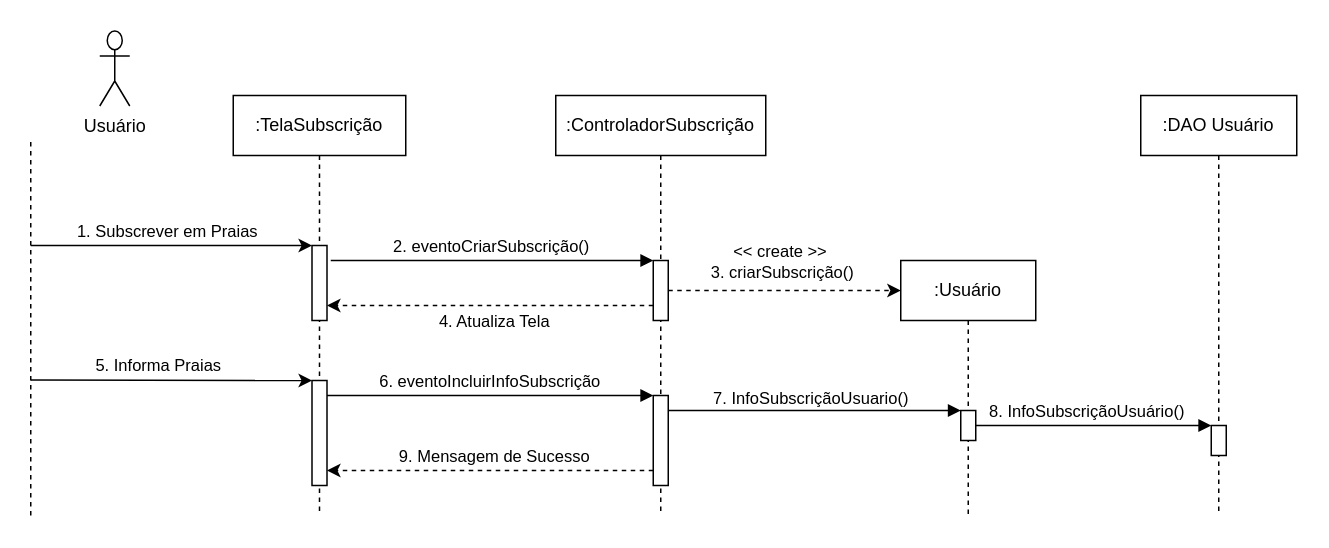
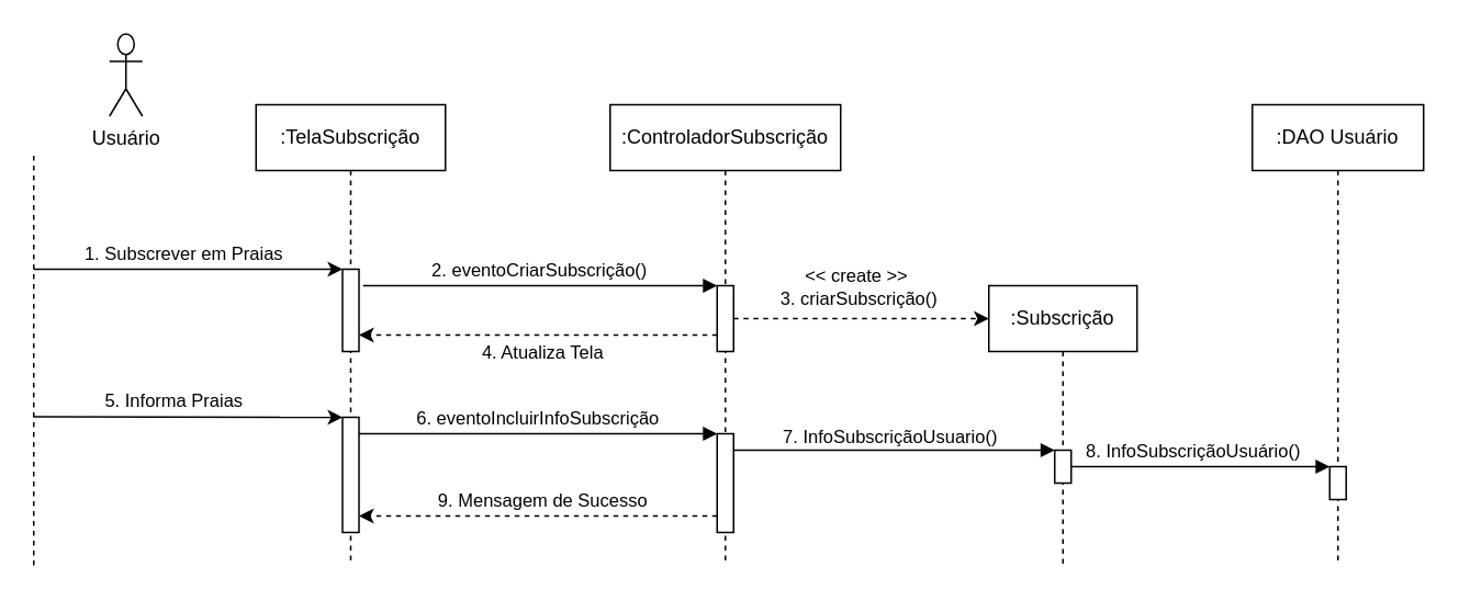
  <mxCell id="0" />
  <mxCell id="1" parent="0" />
  <mxCell id="2" value=":TelaSubscrição" style="shape=umlLifeline;perimeter=lifelinePerimeter;whiteSpace=wrap;html=1;container=0;dropTarget=0;collapsible=0;recursiveResize=0;outlineConnect=0;portConstraint=eastwest;newEdgeStyle={&quot;edgeStyle&quot;:&quot;elbowEdgeStyle&quot;,&quot;elbow&quot;:&quot;vertical&quot;,&quot;curved&quot;:0,&quot;rounded&quot;:0};" parent="1" vertex="1"><mxGeometry x="155" y="63" width="115" height="280" as="geometry" /></mxCell>
  <mxCell id="3" value="" style="html=1;points=[];perimeter=orthogonalPerimeter;outlineConnect=0;targetShapes=umlLifeline;portConstraint=eastwest;newEdgeStyle={&quot;edgeStyle&quot;:&quot;elbowEdgeStyle&quot;,&quot;elbow&quot;:&quot;vertical&quot;,&quot;curved&quot;:0,&quot;rounded&quot;:0};" parent="2" vertex="1"><mxGeometry x="52.5" y="100" width="10" height="50" as="geometry" /></mxCell>
  <mxCell id="4" value="" style="html=1;points=[];perimeter=orthogonalPerimeter;outlineConnect=0;targetShapes=umlLifeline;portConstraint=eastwest;newEdgeStyle={&quot;edgeStyle&quot;:&quot;elbowEdgeStyle&quot;,&quot;elbow&quot;:&quot;vertical&quot;,&quot;curved&quot;:0,&quot;rounded&quot;:0};" parent="2" vertex="1"><mxGeometry x="52.5" y="190" width="10" height="70" as="geometry" /></mxCell>
  <mxCell id="5" value="" style="endArrow=classic;html=1;rounded=0;" parent="2" edge="1" target="4"><mxGeometry width="50" height="50" relative="1" as="geometry"><mxPoint x="-135" y="189.71" as="sourcePoint" /><mxPoint x="35" y="190" as="targetPoint" /></mxGeometry></mxCell>
  <mxCell id="6" value="5. Informa Praias" style="edgeLabel;html=1;align=center;verticalAlign=middle;resizable=0;points=[];" parent="5" vertex="1" connectable="0"><mxGeometry x="-0.093" y="-1" relative="1" as="geometry"><mxPoint y="-11" as="offset" /></mxGeometry></mxCell>
  <mxCell id="7" value=":ControladorSubscrição" style="shape=umlLifeline;perimeter=lifelinePerimeter;whiteSpace=wrap;html=1;container=0;dropTarget=0;collapsible=0;recursiveResize=0;outlineConnect=0;portConstraint=eastwest;newEdgeStyle={&quot;edgeStyle&quot;:&quot;elbowEdgeStyle&quot;,&quot;elbow&quot;:&quot;vertical&quot;,&quot;curved&quot;:0,&quot;rounded&quot;:0};" parent="1" vertex="1"><mxGeometry x="370" y="63" width="140" height="280" as="geometry" /></mxCell>
  <mxCell id="8" value="" style="html=1;points=[];perimeter=orthogonalPerimeter;outlineConnect=0;targetShapes=umlLifeline;portConstraint=eastwest;newEdgeStyle={&quot;edgeStyle&quot;:&quot;elbowEdgeStyle&quot;,&quot;elbow&quot;:&quot;vertical&quot;,&quot;curved&quot;:0,&quot;rounded&quot;:0};" parent="7" vertex="1"><mxGeometry x="65" y="110" width="10" height="40" as="geometry" /></mxCell>
  <mxCell id="9" value="" style="html=1;points=[];perimeter=orthogonalPerimeter;outlineConnect=0;targetShapes=umlLifeline;portConstraint=eastwest;newEdgeStyle={&quot;edgeStyle&quot;:&quot;elbowEdgeStyle&quot;,&quot;elbow&quot;:&quot;vertical&quot;,&quot;curved&quot;:0,&quot;rounded&quot;:0};" parent="7" vertex="1"><mxGeometry x="65" y="200" width="10" height="60" as="geometry" /></mxCell>
  <mxCell id="10" value="2. eventoCriarSubscrição()" style="html=1;verticalAlign=bottom;endArrow=block;edgeStyle=elbowEdgeStyle;elbow=vertical;curved=0;rounded=0;" parent="1" edge="1"><mxGeometry x="-0.009" relative="1" as="geometry"><mxPoint x="220" y="173" as="sourcePoint" /><Array as="points"><mxPoint x="320" y="173" /></Array><mxPoint x="435" y="173" as="targetPoint" /><mxPoint as="offset" /></mxGeometry></mxCell>
  <mxCell id="11" value="" style="endArrow=none;dashed=1;html=1;rounded=0;" parent="1" edge="1"><mxGeometry width="50" height="50" relative="1" as="geometry"><mxPoint x="20" y="343" as="sourcePoint" /><mxPoint x="20" y="93" as="targetPoint" /></mxGeometry></mxCell>
  <mxCell id="12" value="Usuário" style="shape=umlActor;verticalLabelPosition=bottom;verticalAlign=top;html=1;outlineConnect=0;" parent="1" vertex="1"><mxGeometry x="66" y="20" width="20" height="50" as="geometry" /></mxCell>
  <mxCell id="13" value="" style="endArrow=classic;html=1;rounded=0;" parent="1" target="3" edge="1"><mxGeometry width="50" height="50" relative="1" as="geometry"><mxPoint x="20" y="163" as="sourcePoint" /><mxPoint x="170" y="173" as="targetPoint" /></mxGeometry></mxCell>
  <mxCell id="14" value="1. Subscrever em Praias" style="edgeLabel;html=1;align=center;verticalAlign=middle;resizable=0;points=[];" parent="13" vertex="1" connectable="0"><mxGeometry x="-0.093" y="-1" relative="1" as="geometry"><mxPoint x="5" y="-11" as="offset" /></mxGeometry></mxCell>
  <mxCell id="15" value=":DAO Usuário" style="shape=umlLifeline;perimeter=lifelinePerimeter;whiteSpace=wrap;html=1;container=0;dropTarget=0;collapsible=0;recursiveResize=0;outlineConnect=0;portConstraint=eastwest;newEdgeStyle={&quot;edgeStyle&quot;:&quot;elbowEdgeStyle&quot;,&quot;elbow&quot;:&quot;vertical&quot;,&quot;curved&quot;:0,&quot;rounded&quot;:0};" parent="1" vertex="1"><mxGeometry x="760" y="63" width="104" height="280" as="geometry" /></mxCell>
  <mxCell id="16" value="" style="html=1;points=[];perimeter=orthogonalPerimeter;outlineConnect=0;targetShapes=umlLifeline;portConstraint=eastwest;newEdgeStyle={&quot;edgeStyle&quot;:&quot;elbowEdgeStyle&quot;,&quot;elbow&quot;:&quot;vertical&quot;,&quot;curved&quot;:0,&quot;rounded&quot;:0};" vertex="1" parent="15"><mxGeometry x="47" y="220" width="10" height="20" as="geometry" /></mxCell>
  <mxCell id="17" value="" style="endArrow=classic;html=1;rounded=0;dashed=1;" parent="1" edge="1"><mxGeometry width="50" height="50" relative="1" as="geometry"><mxPoint x="445" y="193" as="sourcePoint" /><mxPoint x="600" y="193" as="targetPoint" /><Array as="points"><mxPoint x="530" y="193" /></Array></mxGeometry></mxCell>
  <mxCell id="18" value="&amp;lt;&amp;lt; create &amp;gt;&amp;gt;&amp;nbsp;&lt;br&gt;&lt;div&gt;3. criarSubscrição()&lt;/div&gt;" style="edgeLabel;html=1;align=center;verticalAlign=middle;resizable=0;points=[];" parent="17" vertex="1" connectable="0"><mxGeometry x="-0.025" y="-3" relative="1" as="geometry"><mxPoint x="-1" y="-23" as="offset" /></mxGeometry></mxCell>
  <mxCell id="19" value="" style="endArrow=classic;html=1;rounded=0;dashed=1;" parent="1" edge="1"><mxGeometry width="50" height="50" relative="1" as="geometry"><mxPoint x="435" y="203" as="sourcePoint" /><mxPoint x="217.5" y="203" as="targetPoint" /></mxGeometry></mxCell>
  <mxCell id="20" value="4. Atualiza Tela" style="edgeLabel;html=1;align=center;verticalAlign=middle;resizable=0;points=[];" parent="19" vertex="1" connectable="0"><mxGeometry x="-0.025" y="-3" relative="1" as="geometry"><mxPoint x="-1" y="13" as="offset" /></mxGeometry></mxCell>
- <mxCell id="21" value=":Usuário" style="shape=umlLifeline;perimeter=lifelinePerimeter;whiteSpace=wrap;html=1;container=0;dropTarget=0;collapsible=0;recursiveResize=0;outlineConnect=0;portConstraint=eastwest;newEdgeStyle={&quot;edgeStyle&quot;:&quot;elbowEdgeStyle&quot;,&quot;elbow&quot;:&quot;vertical&quot;,&quot;curved&quot;:0,&quot;rounded&quot;:0};" vertex="1" parent="1"><mxGeometry x="600" y="173" width="90" height="170" as="geometry" /></mxCell>
+ <mxCell id="21" value=":Subscrição" style="shape=umlLifeline;perimeter=lifelinePerimeter;whiteSpace=wrap;html=1;container=0;dropTarget=0;collapsible=0;recursiveResize=0;outlineConnect=0;portConstraint=eastwest;newEdgeStyle={&quot;edgeStyle&quot;:&quot;elbowEdgeStyle&quot;,&quot;elbow&quot;:&quot;vertical&quot;,&quot;curved&quot;:0,&quot;rounded&quot;:0};" vertex="1" parent="1"><mxGeometry x="600" y="173" width="90" height="170" as="geometry" /></mxCell>
  <mxCell id="22" value="" style="html=1;points=[];perimeter=orthogonalPerimeter;outlineConnect=0;targetShapes=umlLifeline;portConstraint=eastwest;newEdgeStyle={&quot;edgeStyle&quot;:&quot;elbowEdgeStyle&quot;,&quot;elbow&quot;:&quot;vertical&quot;,&quot;curved&quot;:0,&quot;rounded&quot;:0};" vertex="1" parent="21"><mxGeometry x="40" y="100" width="10" height="20" as="geometry" /></mxCell>
  <mxCell id="23" value="" style="endArrow=classic;html=1;rounded=0;dashed=1;" parent="1" edge="1"><mxGeometry width="50" height="50" relative="1" as="geometry"><mxPoint x="435" y="313" as="sourcePoint" /><mxPoint x="217.5" y="313" as="targetPoint" /></mxGeometry></mxCell>
  <mxCell id="24" value="9. Mensagem de Sucesso" style="edgeLabel;html=1;align=center;verticalAlign=middle;resizable=0;points=[];" parent="23" vertex="1" connectable="0"><mxGeometry x="-0.025" y="-3" relative="1" as="geometry"><mxPoint x="-1" y="-7" as="offset" /></mxGeometry></mxCell>
  <mxCell id="25" value="6. eventoIncluirInfoSubscrição" style="html=1;verticalAlign=bottom;endArrow=block;edgeStyle=elbowEdgeStyle;elbow=vertical;curved=0;rounded=0;" parent="1" edge="1" source="4"><mxGeometry x="-0.008" relative="1" as="geometry"><mxPoint x="240" y="263" as="sourcePoint" /><Array as="points"><mxPoint x="320" y="263" /></Array><mxPoint x="435" y="263" as="targetPoint" /><mxPoint as="offset" /></mxGeometry></mxCell>
  <mxCell id="26" value="7. InfoSubscriçãoUsuario()" style="html=1;verticalAlign=bottom;endArrow=block;edgeStyle=elbowEdgeStyle;elbow=vertical;curved=0;rounded=0;spacingBottom=-1;" edge="1" parent="1"><mxGeometry x="-0.026" relative="1" as="geometry"><mxPoint x="445" y="273" as="sourcePoint" /><Array as="points"><mxPoint x="590" y="273" /></Array><mxPoint x="640" y="273" as="targetPoint" /><mxPoint as="offset" /></mxGeometry></mxCell>
  <mxCell id="27" value="8. InfoSubscriçãoUsuário()" style="html=1;verticalAlign=bottom;endArrow=block;edgeStyle=elbowEdgeStyle;elbow=vertical;curved=0;rounded=0;" parent="1" edge="1"><mxGeometry x="-0.053" relative="1" as="geometry"><mxPoint x="650" y="283.003" as="sourcePoint" /><Array as="points" /><mxPoint x="807" y="283.003" as="targetPoint" /><mxPoint as="offset" /></mxGeometry></mxCell>
